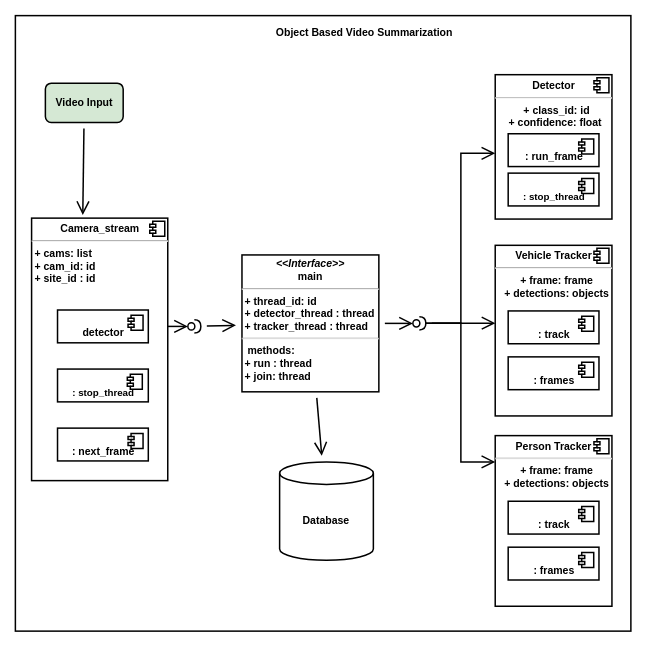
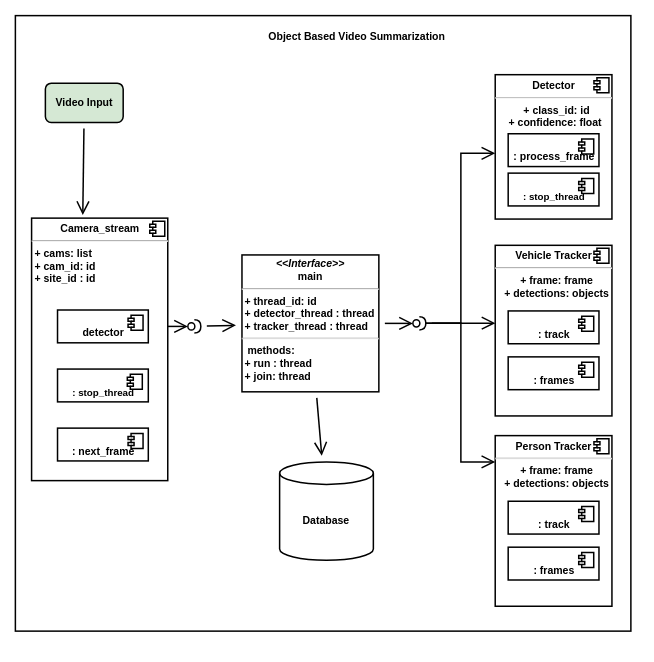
  <mxCell id="0" />
  <mxCell id="1" parent="0" />
  <mxCell id="2" value="" style="group;strokeWidth=2;align=center;fontSize=14;" vertex="1" connectable="0" parent="1"><mxGeometry x="20" y="20" width="830" height="840" as="geometry" /></mxCell>
  <mxCell id="3" value="&lt;p style=&quot;margin: 6px 0px 0px; font-size: 14px;&quot;&gt;&lt;span style=&quot;font-size: 14px;&quot;&gt;Detector&lt;/span&gt;&lt;/p&gt;&lt;hr style=&quot;font-size: 14px;&quot;&gt;&lt;p style=&quot;margin: 0px 0px 0px 8px; font-size: 14px;&quot;&gt;+ class_id: id&lt;br style=&quot;font-size: 14px;&quot;&gt;+ confidence: float&amp;nbsp;&lt;/p&gt;" style="align=center;overflow=fill;html=1;dropTarget=0;hachureGap=4;pointerEvents=0;strokeWidth=2;fontStyle=1;fontSize=14;" parent="2" vertex="1"><mxGeometry x="639.792" y="78.75" width="155.625" height="192.5" as="geometry" /></mxCell>
  <mxCell id="4" value="" style="shape=component;jettyWidth=8;jettyHeight=4;strokeWidth=2;fontStyle=1;align=center;fontSize=14;" parent="3" vertex="1"><mxGeometry x="1" width="20" height="20" relative="1" as="geometry"><mxPoint x="-24" y="4" as="offset" /></mxGeometry></mxCell>
  <mxCell id="5" value="&lt;p style=&quot;margin: 6px 0px 0px; font-size: 14px;&quot;&gt;&lt;span style=&quot;font-size: 14px;&quot;&gt;Vehicle Tracker&lt;/span&gt;&lt;/p&gt;&lt;hr style=&quot;font-size: 14px;&quot;&gt;&lt;p style=&quot;margin: 0px 0px 0px 8px; font-size: 14px;&quot;&gt;+ frame: frame&lt;br style=&quot;font-size: 14px;&quot;&gt;+ detections: objects&lt;/p&gt;&lt;p style=&quot;margin: 0px 0px 0px 8px; font-size: 14px;&quot;&gt;&lt;br style=&quot;font-size: 14px;&quot;&gt;&lt;/p&gt;" style="align=center;overflow=fill;html=1;dropTarget=0;hachureGap=4;pointerEvents=0;strokeWidth=2;fontStyle=1;fontSize=14;" parent="2" vertex="1"><mxGeometry x="639.792" y="306.25" width="155.625" height="227.5" as="geometry" /></mxCell>
  <mxCell id="6" value="" style="shape=component;jettyWidth=8;jettyHeight=4;strokeWidth=2;fontStyle=1;align=center;fontSize=14;" parent="5" vertex="1"><mxGeometry x="1" width="20" height="20" relative="1" as="geometry"><mxPoint x="-24" y="4" as="offset" /></mxGeometry></mxCell>
  <mxCell id="7" style="edgeStyle=none;curved=1;rounded=0;orthogonalLoop=1;jettySize=auto;html=1;entryX=0.376;entryY=-0.012;entryDx=0;entryDy=0;entryPerimeter=0;endArrow=open;startSize=14;endSize=14;sourcePerimeterSpacing=8;targetPerimeterSpacing=8;strokeWidth=2;fontStyle=1;align=center;fontSize=14;" parent="2" source="8" target="37" edge="1"><mxGeometry relative="1" as="geometry" /></mxCell>
  <mxCell id="8" value="&lt;span style=&quot;font-size: 14px;&quot;&gt;Video Input&lt;/span&gt;" style="rounded=1;whiteSpace=wrap;html=1;hachureGap=4;pointerEvents=0;strokeWidth=2;fontStyle=1;align=center;fontSize=14;fillColor=#d5e8d4;" parent="2" vertex="1"><mxGeometry x="40.001" y="90" width="103.75" height="52.5" as="geometry" /></mxCell>
  <mxCell id="9" style="edgeStyle=elbowEdgeStyle;rounded=0;orthogonalLoop=1;jettySize=auto;html=1;entryX=0;entryY=0.545;entryDx=0;entryDy=0;entryPerimeter=0;endArrow=open;startSize=14;endSize=14;sourcePerimeterSpacing=8;targetPerimeterSpacing=8;strokeWidth=2;fontStyle=1;align=center;fontSize=14;exitX=1;exitY=0.5;exitDx=0;exitDy=0;exitPerimeter=0;" parent="2" source="27" target="3" edge="1"><mxGeometry relative="1" as="geometry"><mxPoint x="525.667" y="406.875" as="sourcePoint" /></mxGeometry></mxCell>
  <mxCell id="10" style="edgeStyle=none;curved=1;rounded=0;orthogonalLoop=1;jettySize=auto;html=1;fontSize=14;endArrow=open;startSize=14;endSize=14;sourcePerimeterSpacing=8;targetPerimeterSpacing=8;strokeWidth=2;align=center;" edge="1" parent="2" source="11" target="34"><mxGeometry relative="1" as="geometry" /></mxCell>
  <mxCell id="11" value="" style="shape=providedRequiredInterface;html=1;verticalLabelPosition=bottom;hachureGap=4;pointerEvents=0;strokeWidth=2;fontStyle=1;align=center;fontSize=14;" parent="2" vertex="1"><mxGeometry x="229.995" y="405.625" width="17.292" height="17.5" as="geometry" /></mxCell>
  <mxCell id="12" style="edgeStyle=none;curved=1;rounded=0;orthogonalLoop=1;jettySize=auto;html=1;entryX=0;entryY=0.5;entryDx=0;entryDy=0;entryPerimeter=0;endArrow=open;startSize=14;endSize=14;sourcePerimeterSpacing=8;targetPerimeterSpacing=8;strokeWidth=2;fontStyle=1;align=center;fontSize=14;" parent="2" source="43" target="11" edge="1"><mxGeometry relative="1" as="geometry"><mxPoint x="224.792" y="406.875" as="targetPoint" /></mxGeometry></mxCell>
- <mxCell id="13" value="&lt;font style=&quot;font-size: 14px;&quot;&gt;&lt;br style=&quot;font-size: 14px;&quot;&gt;&lt;span style=&quot;font-size: 14px;&quot;&gt;: run_frame&lt;/span&gt;&lt;/font&gt;" style="html=1;dropTarget=0;hachureGap=4;pointerEvents=0;strokeWidth=2;fontStyle=1;align=center;fontSize=14;" parent="2" vertex="1"><mxGeometry x="657.083" y="157.5" width="121.042" height="43.75" as="geometry" /></mxCell>
+ <mxCell id="13" value="&lt;font style=&quot;font-size: 14px;&quot;&gt;&lt;br style=&quot;font-size: 14px;&quot;&gt;&lt;span style=&quot;font-size: 14px;&quot;&gt;: process_frame&lt;/span&gt;&lt;/font&gt;" style="html=1;dropTarget=0;hachureGap=4;pointerEvents=0;strokeWidth=2;fontStyle=1;align=center;fontSize=14;" parent="2" vertex="1"><mxGeometry x="657.083" y="157.5" width="121.042" height="43.75" as="geometry" /></mxCell>
  <mxCell id="14" value="" style="shape=module;jettyWidth=8;jettyHeight=4;strokeWidth=2;fontStyle=1;align=center;fontSize=14;" parent="13" vertex="1"><mxGeometry x="1" width="20" height="20" relative="1" as="geometry"><mxPoint x="-27" y="7" as="offset" /></mxGeometry></mxCell>
  <mxCell id="15" value="&lt;font style=&quot;font-size: 13px&quot;&gt;&lt;br&gt;&lt;span&gt;: stop_thread&lt;/span&gt;&lt;/font&gt;" style="html=1;dropTarget=0;hachureGap=4;pointerEvents=0;strokeWidth=2;fontStyle=1;align=center;fontSize=14;" parent="2" vertex="1"><mxGeometry x="657.083" y="210" width="121.042" height="43.75" as="geometry" /></mxCell>
  <mxCell id="16" value="" style="shape=module;jettyWidth=8;jettyHeight=4;strokeWidth=2;fontStyle=1;align=center;fontSize=14;" parent="15" vertex="1"><mxGeometry x="1" width="20" height="20" relative="1" as="geometry"><mxPoint x="-27" y="7" as="offset" /></mxGeometry></mxCell>
  <mxCell id="17" value="&lt;br style=&quot;font-size: 14px;&quot;&gt;&lt;span style=&quot;font-size: 14px;&quot;&gt;: track&lt;/span&gt;" style="html=1;dropTarget=0;hachureGap=4;pointerEvents=0;strokeWidth=2;fontStyle=1;align=center;fontSize=14;" parent="2" vertex="1"><mxGeometry x="657.083" y="393.75" width="121.042" height="43.75" as="geometry" /></mxCell>
  <mxCell id="18" value="" style="shape=module;jettyWidth=8;jettyHeight=4;strokeWidth=2;fontStyle=1;align=center;fontSize=14;" parent="17" vertex="1"><mxGeometry x="1" width="20" height="20" relative="1" as="geometry"><mxPoint x="-27" y="7" as="offset" /></mxGeometry></mxCell>
  <mxCell id="19" value="&lt;br style=&quot;font-size: 14px;&quot;&gt;&lt;span style=&quot;font-size: 14px;&quot;&gt;: frames&lt;/span&gt;" style="html=1;dropTarget=0;hachureGap=4;pointerEvents=0;strokeWidth=2;fontStyle=1;align=center;fontSize=14;" parent="2" vertex="1"><mxGeometry x="657.083" y="455.0" width="121.042" height="43.75" as="geometry" /></mxCell>
  <mxCell id="20" value="" style="shape=module;jettyWidth=8;jettyHeight=4;strokeWidth=2;fontStyle=1;align=center;fontSize=14;" parent="19" vertex="1"><mxGeometry x="1" width="20" height="20" relative="1" as="geometry"><mxPoint x="-27" y="7" as="offset" /></mxGeometry></mxCell>
  <mxCell id="21" style="edgeStyle=elbowEdgeStyle;rounded=0;orthogonalLoop=1;jettySize=auto;html=1;endArrow=open;startSize=14;endSize=14;sourcePerimeterSpacing=8;targetPerimeterSpacing=8;exitX=1;exitY=0.5;exitDx=0;exitDy=0;exitPerimeter=0;strokeWidth=2;fontStyle=1;align=center;fontSize=14;" parent="2" source="27" edge="1"><mxGeometry relative="1" as="geometry"><mxPoint x="518.75" y="406.875" as="sourcePoint" /><mxPoint x="639.792" y="595" as="targetPoint" /></mxGeometry></mxCell>
  <mxCell id="22" value="&lt;span style=&quot;font-size: 14px;&quot;&gt;Database&lt;/span&gt;" style="shape=cylinder3;whiteSpace=wrap;html=1;boundedLbl=1;backgroundOutline=1;size=15;hachureGap=4;pointerEvents=0;strokeWidth=2;fontStyle=1;align=center;fontSize=14;" parent="2" vertex="1"><mxGeometry x="352.318" y="595" width="125" height="131.25" as="geometry" /></mxCell>
- <mxCell id="23" value="&lt;font style=&quot;font-size: 14px;&quot;&gt;&lt;span style=&quot;font-size: 14px;&quot;&gt;Object Based Video Summarization&lt;/span&gt;&lt;/font&gt;" style="text;html=1;align=center;verticalAlign=middle;resizable=0;points=[];autosize=1;strokeColor=none;fillColor=none;strokeWidth=2;fontStyle=1;fontSize=14;" parent="2" vertex="1"><mxGeometry x="340.312" y="12.5" width="250" height="20" as="geometry" /></mxCell>
+ <mxCell id="23" value="&lt;font style=&quot;font-size: 14px;&quot;&gt;&lt;span style=&quot;font-size: 14px;&quot;&gt;Object Based Video Summarization&lt;/span&gt;&lt;/font&gt;" style="text;html=1;align=center;verticalAlign=middle;resizable=0;points=[];autosize=1;strokeColor=none;fillColor=none;strokeWidth=2;fontStyle=1;fontSize=14;" parent="2" vertex="1"><mxGeometry x="330.312" y="17.5" width="250" height="20" as="geometry" /></mxCell>
  <mxCell id="24" value="&lt;p style=&quot;margin: 6px 0px 0px; font-size: 14px;&quot;&gt;&lt;span style=&quot;font-size: 14px;&quot;&gt;Person Tracker&lt;/span&gt;&lt;/p&gt;&lt;hr style=&quot;font-size: 14px;&quot;&gt;&lt;p style=&quot;margin: 0px 0px 0px 8px; font-size: 14px;&quot;&gt;+ frame: frame&lt;br style=&quot;font-size: 14px;&quot;&gt;+ detections: objects&lt;/p&gt;&lt;p style=&quot;margin: 0px 0px 0px 8px; font-size: 14px;&quot;&gt;&lt;br style=&quot;font-size: 14px;&quot;&gt;&lt;/p&gt;" style="align=center;overflow=fill;html=1;dropTarget=0;hachureGap=4;pointerEvents=0;strokeWidth=2;fontStyle=1;fontSize=14;" vertex="1" parent="2"><mxGeometry x="639.792" y="560" width="155.625" height="227.5" as="geometry" /></mxCell>
  <mxCell id="25" value="" style="shape=component;jettyWidth=8;jettyHeight=4;strokeWidth=2;fontStyle=1;align=center;fontSize=14;" vertex="1" parent="24"><mxGeometry x="1" width="20" height="20" relative="1" as="geometry"><mxPoint x="-24" y="4" as="offset" /></mxGeometry></mxCell>
  <mxCell id="26" style="edgeStyle=none;curved=1;rounded=0;orthogonalLoop=1;jettySize=auto;html=1;fontSize=14;endArrow=open;startSize=14;endSize=14;sourcePerimeterSpacing=8;targetPerimeterSpacing=8;strokeWidth=2;align=center;" edge="1" parent="2" source="27"><mxGeometry relative="1" as="geometry"><mxPoint x="640" y="410" as="targetPoint" /></mxGeometry></mxCell>
  <mxCell id="27" value="" style="shape=providedRequiredInterface;html=1;verticalLabelPosition=bottom;hachureGap=4;pointerEvents=0;strokeWidth=2;fontStyle=1;align=center;fontSize=14;" vertex="1" parent="2"><mxGeometry x="530.004" y="401.585" width="17.292" height="17.5" as="geometry" /></mxCell>
  <mxCell id="28" value="&lt;br style=&quot;font-size: 14px;&quot;&gt;&lt;span style=&quot;font-size: 14px;&quot;&gt;: track&lt;/span&gt;" style="html=1;dropTarget=0;hachureGap=4;pointerEvents=0;strokeWidth=2;fontStyle=1;align=center;fontSize=14;" vertex="1" parent="2"><mxGeometry x="657.083" y="647.5" width="121.042" height="43.75" as="geometry" /></mxCell>
  <mxCell id="29" value="" style="shape=module;jettyWidth=8;jettyHeight=4;strokeWidth=2;fontStyle=1;align=center;fontSize=14;" vertex="1" parent="28"><mxGeometry x="1" width="20" height="20" relative="1" as="geometry"><mxPoint x="-27" y="7" as="offset" /></mxGeometry></mxCell>
  <mxCell id="30" value="&lt;br style=&quot;font-size: 14px;&quot;&gt;&lt;span style=&quot;font-size: 14px;&quot;&gt;: frames&lt;/span&gt;" style="html=1;dropTarget=0;hachureGap=4;pointerEvents=0;strokeWidth=2;fontStyle=1;align=center;fontSize=14;" vertex="1" parent="2"><mxGeometry x="657.083" y="708.75" width="121.042" height="43.75" as="geometry" /></mxCell>
  <mxCell id="31" value="" style="shape=module;jettyWidth=8;jettyHeight=4;strokeWidth=2;fontStyle=1;align=center;fontSize=14;" vertex="1" parent="30"><mxGeometry x="1" width="20" height="20" relative="1" as="geometry"><mxPoint x="-27" y="7" as="offset" /></mxGeometry></mxCell>
  <mxCell id="32" style="edgeStyle=none;curved=1;rounded=0;orthogonalLoop=1;jettySize=auto;html=1;entryX=0;entryY=0.5;entryDx=0;entryDy=0;entryPerimeter=0;fontSize=14;endArrow=open;startSize=14;endSize=14;sourcePerimeterSpacing=8;targetPerimeterSpacing=8;strokeWidth=2;align=center;" edge="1" parent="2" source="34" target="27"><mxGeometry relative="1" as="geometry" /></mxCell>
  <mxCell id="33" style="edgeStyle=none;curved=1;rounded=0;orthogonalLoop=1;jettySize=auto;html=1;fontSize=14;endArrow=open;startSize=14;endSize=14;sourcePerimeterSpacing=8;targetPerimeterSpacing=8;strokeWidth=2;align=center;" edge="1" parent="2" source="34" target="22"><mxGeometry relative="1" as="geometry" /></mxCell>
  <mxCell id="34" value="&lt;p style=&quot;margin: 4px 0px 0px ; font-size: 14px&quot;&gt;&lt;i style=&quot;font-size: 14px&quot;&gt;&amp;lt;&amp;lt;Interface&amp;gt;&amp;gt;&lt;/i&gt;&lt;br style=&quot;font-size: 14px&quot;&gt;&lt;span style=&quot;font-size: 14px&quot;&gt;main&lt;/span&gt;&lt;/p&gt;&lt;hr style=&quot;font-size: 14px&quot;&gt;&lt;p style=&quot;text-align: left ; margin: 0px 0px 0px 4px ; font-size: 14px&quot;&gt;+ thread_id: id&lt;/p&gt;&lt;p style=&quot;text-align: left ; margin: 0px 0px 0px 4px ; font-size: 14px&quot;&gt;+ detector_thread : thread&lt;/p&gt;&lt;p style=&quot;text-align: left ; margin: 0px 0px 0px 4px ; font-size: 14px&quot;&gt;+ tracker_thread : thread&lt;/p&gt;&lt;hr style=&quot;font-size: 14px&quot;&gt;&lt;p style=&quot;text-align: left ; margin: 0px 0px 0px 4px ; font-size: 14px&quot;&gt;&amp;nbsp;methods:&lt;/p&gt;&lt;p style=&quot;margin: 0px 0px 0px 4px ; font-size: 14px&quot;&gt;&lt;/p&gt;&lt;div style=&quot;text-align: left&quot;&gt;&lt;span&gt;&amp;nbsp;+ run : thread&lt;/span&gt;&lt;/div&gt;&lt;div style=&quot;text-align: left&quot;&gt;&lt;span&gt;&amp;nbsp;+ join: thread&lt;/span&gt;&lt;/div&gt;&lt;p&gt;&lt;/p&gt;" style="verticalAlign=top;align=center;overflow=fill;fontSize=14;fontFamily=Helvetica;html=1;hachureGap=4;pointerEvents=0;strokeWidth=2;fontStyle=1" vertex="1" parent="2"><mxGeometry x="302.13" y="319.09" width="182.51" height="182.5" as="geometry" /></mxCell>
  <mxCell id="35" value="" style="whiteSpace=wrap;html=1;aspect=fixed;hachureGap=4;pointerEvents=0;fillColor=none;strokeWidth=2;fontStyle=1;align=center;fontSize=14;" vertex="1" parent="2"><mxGeometry width="820.674" height="820.674" as="geometry" /></mxCell>
  <mxCell id="36" value="" style="group" vertex="1" connectable="0" parent="2"><mxGeometry x="21.619" y="270" width="181.562" height="350" as="geometry" /></mxCell>
  <mxCell id="37" value="&lt;p style=&quot;margin: 6px 0px 0px ; font-size: 14px&quot;&gt;&lt;span style=&quot;font-size: 14px&quot;&gt;Camera_stream&lt;/span&gt;&lt;/p&gt;&lt;hr style=&quot;font-size: 14px&quot;&gt;&lt;p style=&quot;margin: 0px 0px 0px 8px ; font-size: 14px&quot;&gt;&lt;/p&gt;&lt;div style=&quot;text-align: left&quot;&gt;&lt;span&gt;&amp;nbsp;+ cams: list&lt;/span&gt;&lt;/div&gt;&lt;span style=&quot;font-size: 14px&quot;&gt;&lt;div style=&quot;text-align: left&quot;&gt;&lt;span&gt;&amp;nbsp;+ cam_id: id&lt;/span&gt;&lt;/div&gt;&lt;div style=&quot;text-align: left&quot;&gt;&lt;span&gt;&amp;nbsp;+ site_id : id&lt;/span&gt;&lt;/div&gt;&lt;/span&gt;&lt;p style=&quot;margin: 0px 0px 0px 8px ; font-size: 14px&quot;&gt;&lt;span style=&quot;font-size: 14px&quot;&gt;&lt;span style=&quot;white-space: pre ; font-size: 14px&quot;&gt; &lt;/span&gt;&lt;span style=&quot;white-space: pre ; font-size: 14px&quot;&gt; &lt;/span&gt;&lt;/span&gt;&lt;br style=&quot;font-size: 14px&quot;&gt;&lt;/p&gt;" style="align=center;overflow=fill;html=1;dropTarget=0;hachureGap=4;pointerEvents=0;strokeWidth=2;fontStyle=1;fontSize=14;" parent="36" vertex="1"><mxGeometry width="181.562" height="350" as="geometry" /></mxCell>
  <mxCell id="38" value="" style="shape=component;jettyWidth=8;jettyHeight=4;strokeWidth=2;fontStyle=1;align=center;fontSize=14;" parent="37" vertex="1"><mxGeometry x="1" width="20" height="20" relative="1" as="geometry"><mxPoint x="-24" y="4" as="offset" /></mxGeometry></mxCell>
  <mxCell id="39" value="&lt;br style=&quot;font-size: 14px;&quot;&gt;&lt;span style=&quot;font-size: 14px;&quot;&gt;: next_frame&lt;/span&gt;" style="html=1;dropTarget=0;hachureGap=4;pointerEvents=0;strokeWidth=2;fontStyle=1;align=center;fontSize=14;" parent="36" vertex="1"><mxGeometry x="34.583" y="280" width="121.042" height="43.75" as="geometry" /></mxCell>
  <mxCell id="40" value="" style="shape=module;jettyWidth=8;jettyHeight=4;strokeWidth=2;fontStyle=1;align=center;fontSize=14;" parent="39" vertex="1"><mxGeometry x="1" width="20" height="20" relative="1" as="geometry"><mxPoint x="-27" y="7" as="offset" /></mxGeometry></mxCell>
  <mxCell id="41" value="&lt;font style=&quot;font-size: 13px&quot;&gt;&lt;br&gt;: stop_thread&lt;/font&gt;" style="html=1;dropTarget=0;hachureGap=4;pointerEvents=0;strokeWidth=2;fontStyle=1;align=center;fontSize=14;" parent="36" vertex="1"><mxGeometry x="34.583" y="201.25" width="121.042" height="43.75" as="geometry" /></mxCell>
  <mxCell id="42" value="" style="shape=module;jettyWidth=8;jettyHeight=4;strokeWidth=2;fontStyle=1;align=center;fontSize=14;" parent="41" vertex="1"><mxGeometry x="1" width="20" height="20" relative="1" as="geometry"><mxPoint x="-28" y="7" as="offset" /></mxGeometry></mxCell>
  <mxCell id="43" value="&lt;br style=&quot;font-size: 14px;&quot;&gt;&lt;span style=&quot;font-size: 14px;&quot;&gt;detector&lt;/span&gt;" style="html=1;dropTarget=0;hachureGap=4;pointerEvents=0;strokeWidth=2;fontStyle=1;align=center;fontSize=14;" parent="36" vertex="1"><mxGeometry x="34.583" y="122.5" width="121.042" height="43.75" as="geometry" /></mxCell>
  <mxCell id="44" value="" style="shape=module;jettyWidth=8;jettyHeight=4;strokeWidth=2;fontStyle=1;align=center;fontSize=14;" parent="43" vertex="1"><mxGeometry x="1" width="20" height="20" relative="1" as="geometry"><mxPoint x="-27" y="7" as="offset" /></mxGeometry></mxCell>
